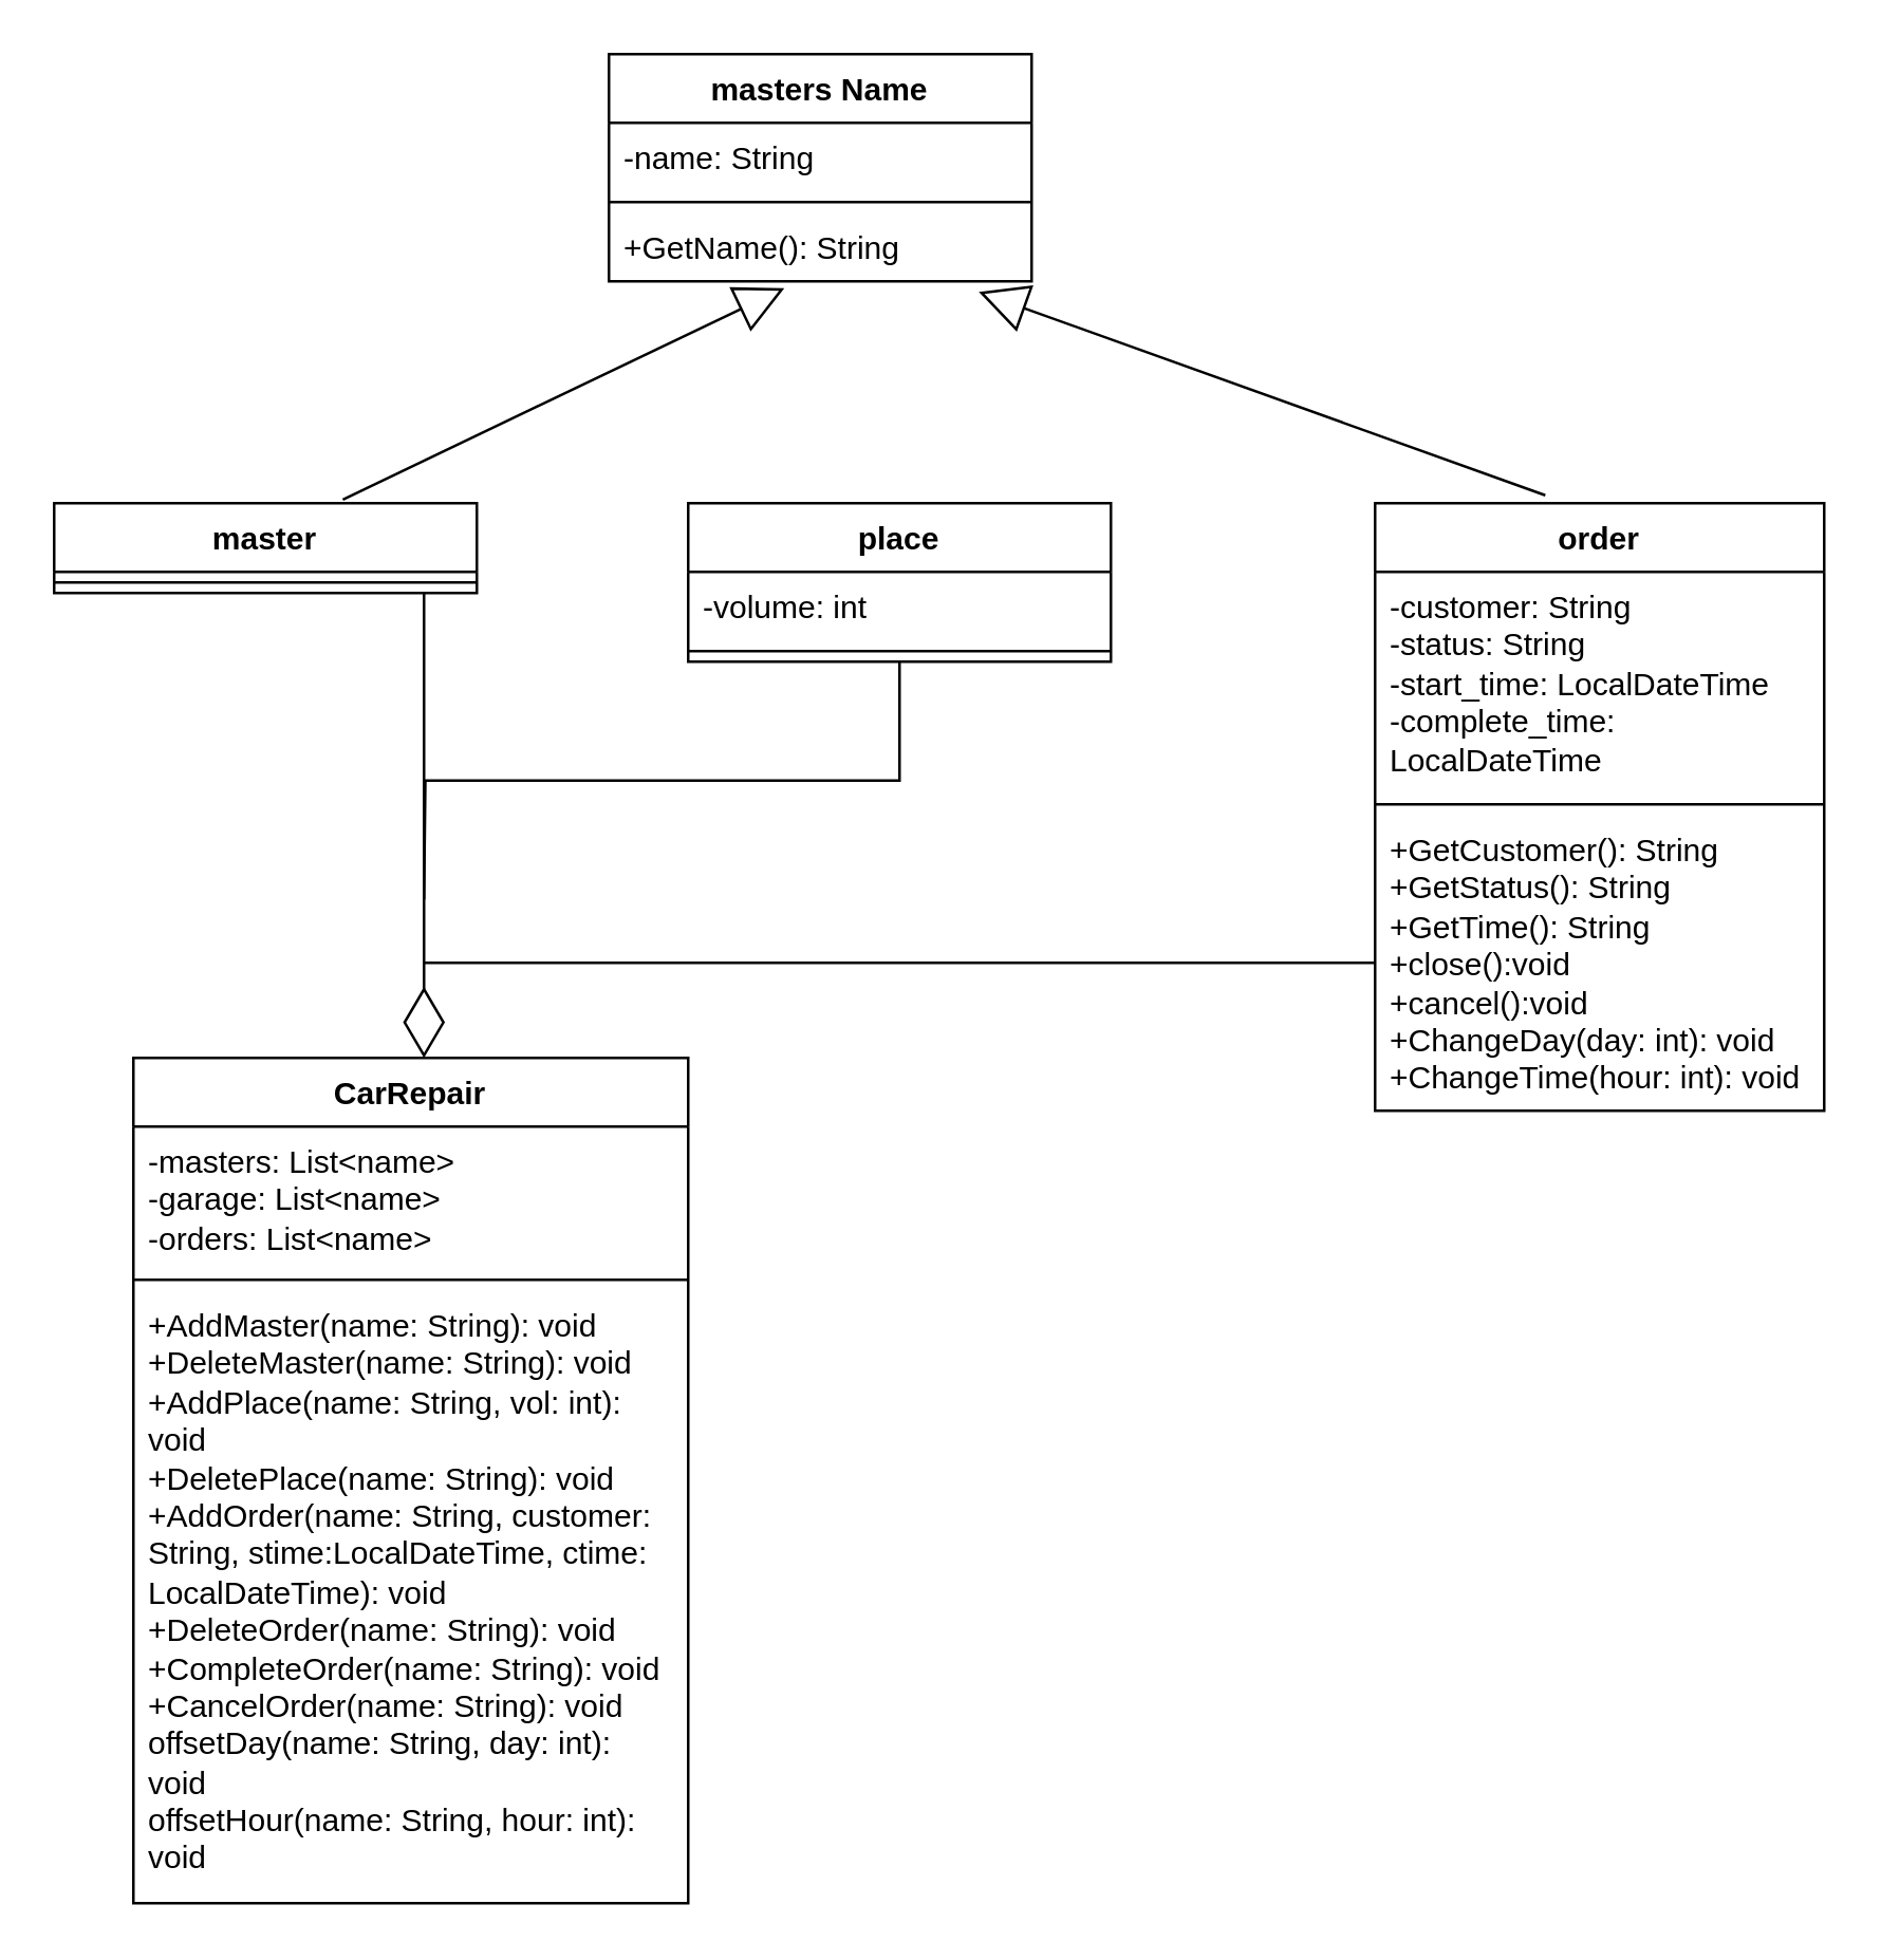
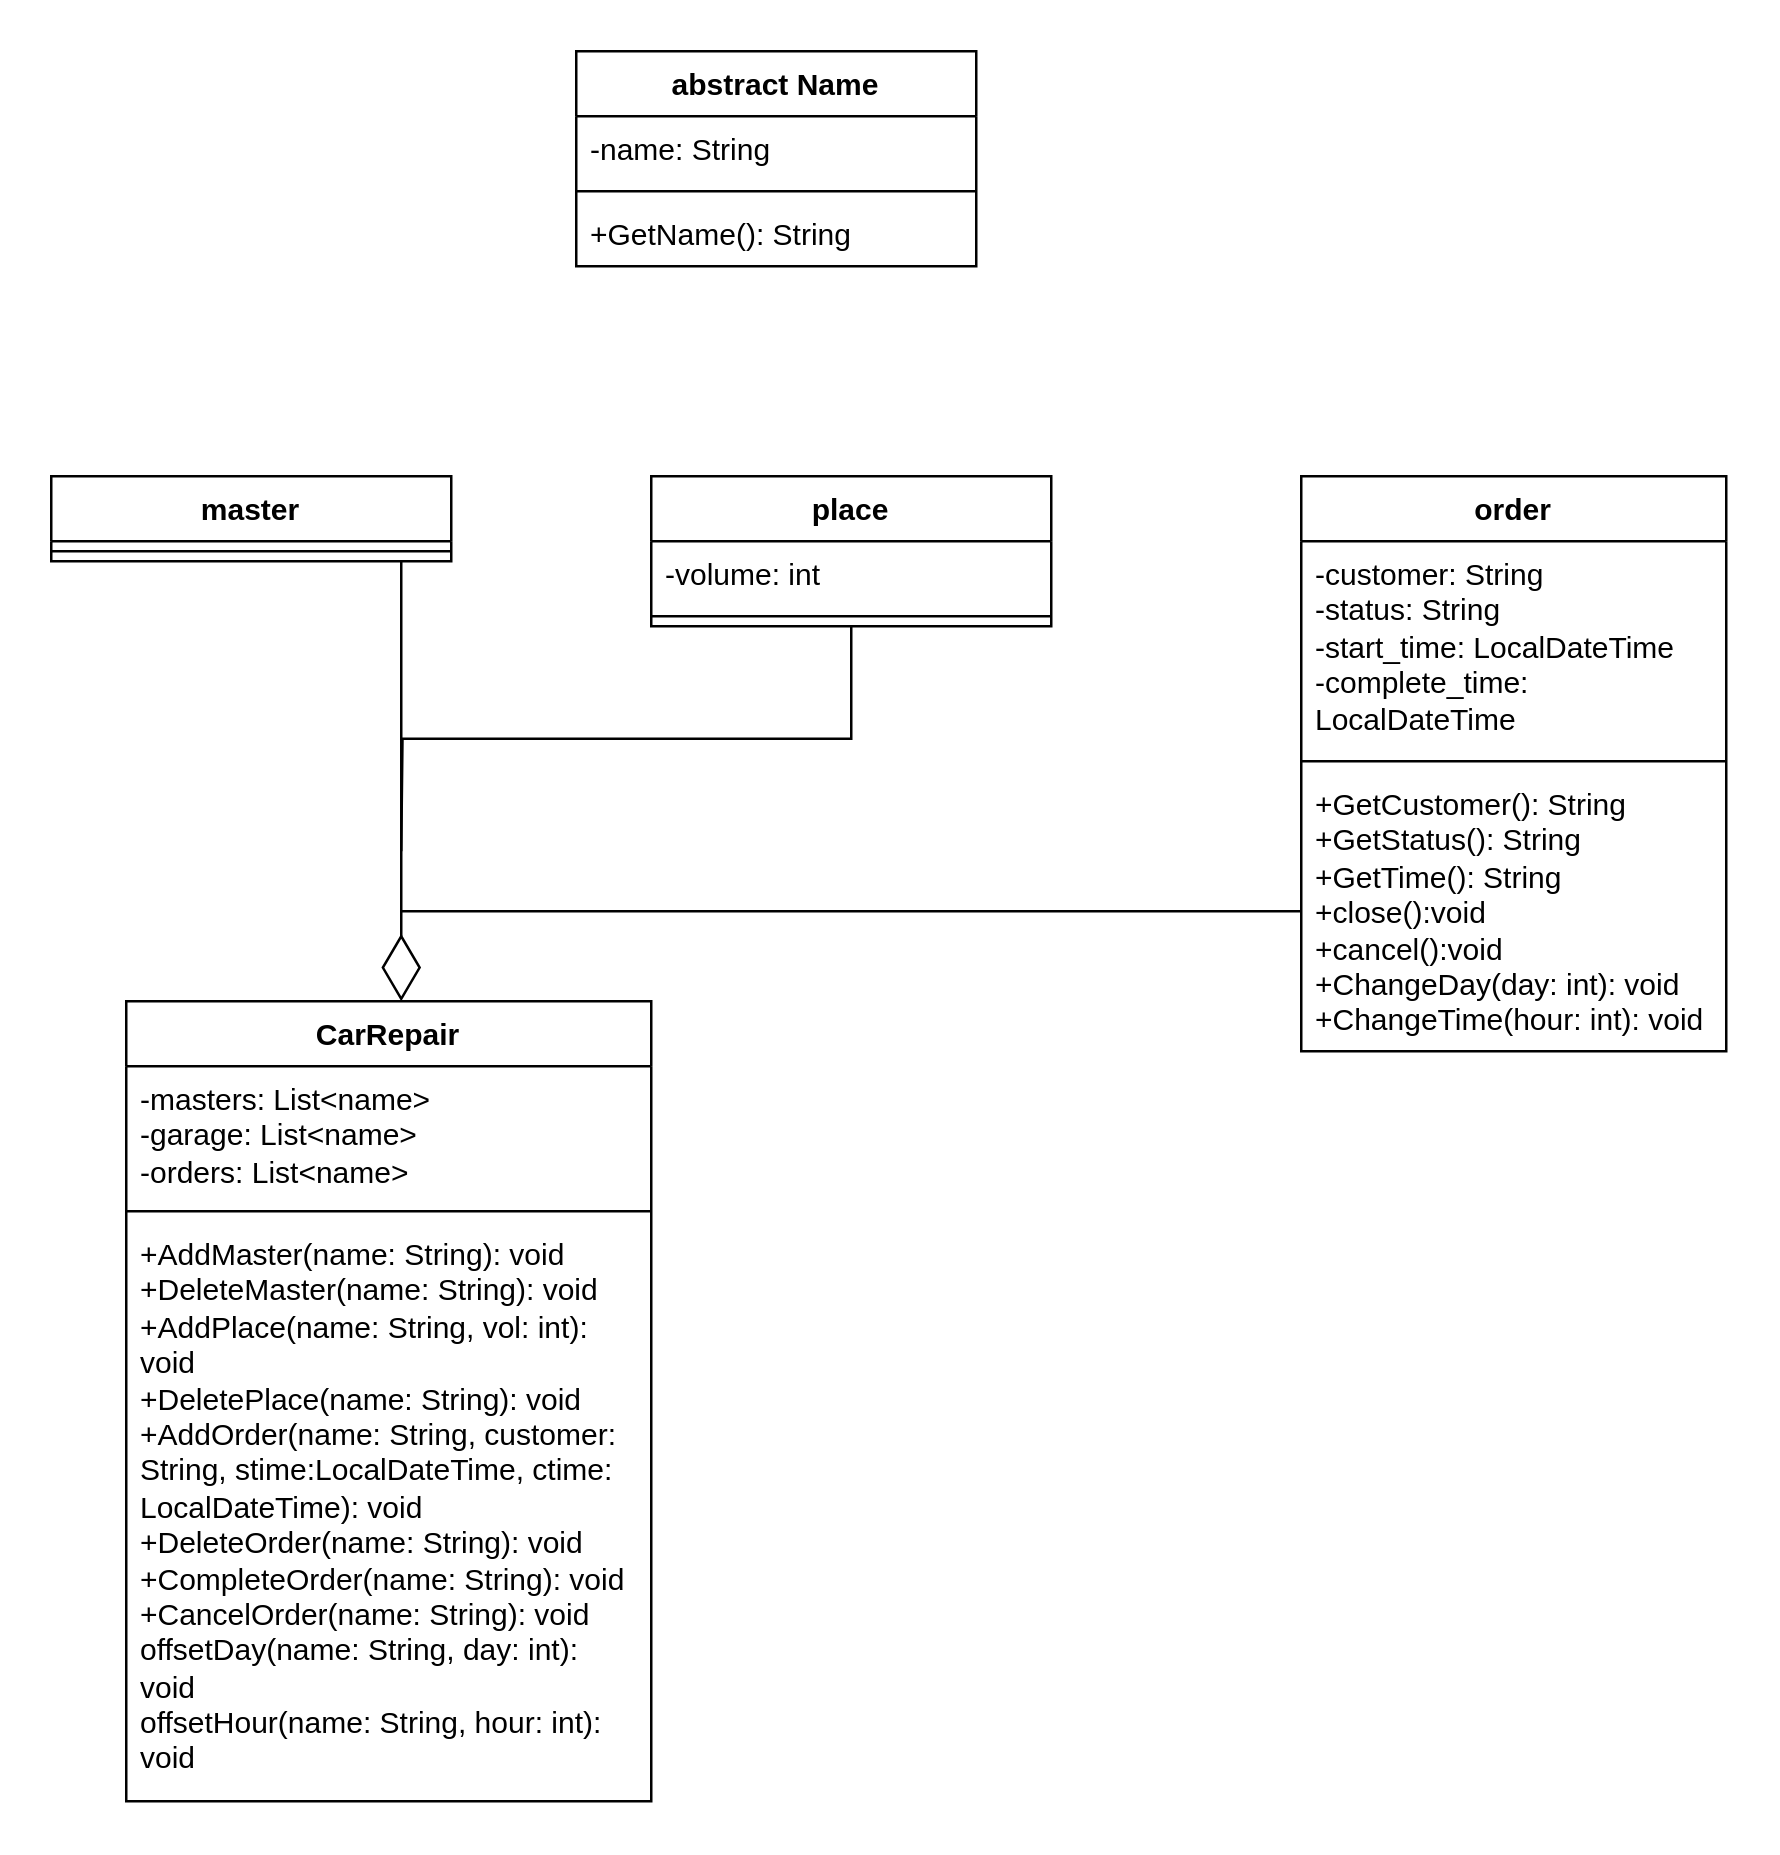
  <mxCell id="0" />
  <mxCell id="1" parent="0" />
- <mxCell id="2" value="masters Name" style="swimlane;fontStyle=1;align=center;verticalAlign=top;childLayout=stackLayout;horizontal=1;startSize=26;horizontalStack=0;resizeParent=1;resizeParentMax=0;resizeLast=0;collapsible=1;marginBottom=0;whiteSpace=wrap;html=1;" vertex="1" parent="1"><mxGeometry x="230" y="20" width="160" height="86" as="geometry" /></mxCell>
+ <mxCell id="2" value="abstract Name" style="swimlane;fontStyle=1;align=center;verticalAlign=top;childLayout=stackLayout;horizontal=1;startSize=26;horizontalStack=0;resizeParent=1;resizeParentMax=0;resizeLast=0;collapsible=1;marginBottom=0;whiteSpace=wrap;html=1;" vertex="1" parent="1"><mxGeometry x="230" y="20" width="160" height="86" as="geometry" /></mxCell>
  <mxCell id="3" value="-name: String" style="text;strokeColor=none;fillColor=none;align=left;verticalAlign=top;spacingLeft=4;spacingRight=4;overflow=hidden;rotatable=0;points=[[0,0.5],[1,0.5]];portConstraint=eastwest;whiteSpace=wrap;html=1;" vertex="1" parent="2"><mxGeometry y="26" width="160" height="26" as="geometry" /></mxCell>
  <mxCell id="4" value="" style="line;strokeWidth=1;fillColor=none;align=left;verticalAlign=middle;spacingTop=-1;spacingLeft=3;spacingRight=3;rotatable=0;labelPosition=right;points=[];portConstraint=eastwest;strokeColor=inherit;" vertex="1" parent="2"><mxGeometry y="52" width="160" height="8" as="geometry" /></mxCell>
  <mxCell id="5" value="+GetName(): String" style="text;strokeColor=none;fillColor=none;align=left;verticalAlign=top;spacingLeft=4;spacingRight=4;overflow=hidden;rotatable=0;points=[[0,0.5],[1,0.5]];portConstraint=eastwest;whiteSpace=wrap;html=1;" vertex="1" parent="2"><mxGeometry y="60" width="160" height="26" as="geometry" /></mxCell>
  <mxCell id="6" value="master" style="swimlane;fontStyle=1;align=center;verticalAlign=top;childLayout=stackLayout;horizontal=1;startSize=26;horizontalStack=0;resizeParent=1;resizeParentMax=0;resizeLast=0;collapsible=1;marginBottom=0;whiteSpace=wrap;html=1;" vertex="1" parent="1"><mxGeometry x="20" y="190" width="160" height="34" as="geometry" /></mxCell>
  <mxCell id="7" value="" style="line;strokeWidth=1;fillColor=none;align=left;verticalAlign=middle;spacingTop=-1;spacingLeft=3;spacingRight=3;rotatable=0;labelPosition=right;points=[];portConstraint=eastwest;strokeColor=inherit;" vertex="1" parent="6"><mxGeometry y="26" width="160" height="8" as="geometry" /></mxCell>
  <mxCell id="8" value="order" style="swimlane;fontStyle=1;align=center;verticalAlign=top;childLayout=stackLayout;horizontal=1;startSize=26;horizontalStack=0;resizeParent=1;resizeParentMax=0;resizeLast=0;collapsible=1;marginBottom=0;whiteSpace=wrap;html=1;" vertex="1" parent="1"><mxGeometry x="520" y="190" width="170" height="230" as="geometry" /></mxCell>
  <mxCell id="9" value="&lt;div&gt;-customer: String&lt;/div&gt;&lt;div&gt;-status: String&lt;/div&gt;&lt;div&gt;-start_time: LocalDateTime&lt;/div&gt;&lt;div&gt;-complete_time:&lt;br&gt;LocalDateTime&lt;/div&gt;" style="text;strokeColor=none;fillColor=none;align=left;verticalAlign=top;spacingLeft=4;spacingRight=4;overflow=hidden;rotatable=0;points=[[0,0.5],[1,0.5]];portConstraint=eastwest;whiteSpace=wrap;html=1;" vertex="1" parent="8"><mxGeometry y="26" width="170" height="84" as="geometry" /></mxCell>
  <mxCell id="10" value="" style="line;strokeWidth=1;fillColor=none;align=left;verticalAlign=middle;spacingTop=-1;spacingLeft=3;spacingRight=3;rotatable=0;labelPosition=right;points=[];portConstraint=eastwest;strokeColor=inherit;" vertex="1" parent="8"><mxGeometry y="110" width="170" height="8" as="geometry" /></mxCell>
  <mxCell id="11" style="edgeStyle=orthogonalEdgeStyle;rounded=0;orthogonalLoop=1;jettySize=auto;html=1;exitX=0;exitY=0.5;exitDx=0;exitDy=0;endArrow=none;endFill=0;" edge="1" parent="8" source="12"><mxGeometry relative="1" as="geometry"><mxPoint x="-360" y="174" as="targetPoint" /></mxGeometry></mxCell>
  <mxCell id="12" value="&lt;div&gt;+GetCustomer(): String&lt;/div&gt;&lt;div&gt;+GetStatus(): String&lt;/div&gt;&lt;div&gt;+GetTime(): String&lt;/div&gt;&lt;div&gt;+close():void&lt;/div&gt;&lt;div&gt;+cancel():void&lt;/div&gt;&lt;div&gt;+ChangeDay(day: int): void&lt;/div&gt;&lt;div&gt;+ChangeTime(hour: int): void&lt;/div&gt;&lt;div&gt;&amp;nbsp;&lt;/div&gt;" style="text;strokeColor=none;fillColor=none;align=left;verticalAlign=top;spacingLeft=4;spacingRight=4;overflow=hidden;rotatable=0;points=[[0,0.5],[1,0.5]];portConstraint=eastwest;whiteSpace=wrap;html=1;" vertex="1" parent="8"><mxGeometry y="118" width="170" height="112" as="geometry" /></mxCell>
  <mxCell id="13" style="edgeStyle=orthogonalEdgeStyle;rounded=0;orthogonalLoop=1;jettySize=auto;html=1;exitX=0.5;exitY=1;exitDx=0;exitDy=0;endArrow=none;endFill=0;" edge="1" parent="1" source="14"><mxGeometry relative="1" as="geometry"><mxPoint x="160" y="340" as="targetPoint" /></mxGeometry></mxCell>
  <mxCell id="14" value="place" style="swimlane;fontStyle=1;align=center;verticalAlign=top;childLayout=stackLayout;horizontal=1;startSize=26;horizontalStack=0;resizeParent=1;resizeParentMax=0;resizeLast=0;collapsible=1;marginBottom=0;whiteSpace=wrap;html=1;" vertex="1" parent="1"><mxGeometry x="260" y="190" width="160" height="60" as="geometry" /></mxCell>
  <mxCell id="15" value="-volume: int" style="text;strokeColor=none;fillColor=none;align=left;verticalAlign=top;spacingLeft=4;spacingRight=4;overflow=hidden;rotatable=0;points=[[0,0.5],[1,0.5]];portConstraint=eastwest;whiteSpace=wrap;html=1;" vertex="1" parent="14"><mxGeometry y="26" width="160" height="26" as="geometry" /></mxCell>
  <mxCell id="16" value="" style="line;strokeWidth=1;fillColor=none;align=left;verticalAlign=middle;spacingTop=-1;spacingLeft=3;spacingRight=3;rotatable=0;labelPosition=right;points=[];portConstraint=eastwest;strokeColor=inherit;" vertex="1" parent="14"><mxGeometry y="52" width="160" height="8" as="geometry" /></mxCell>
- <mxCell id="17" value="" style="endArrow=block;endSize=16;endFill=0;html=1;rounded=0;entryX=0.415;entryY=1.1;entryDx=0;entryDy=0;entryPerimeter=0;exitX=0.683;exitY=-0.041;exitDx=0;exitDy=0;exitPerimeter=0;" edge="1" parent="1" source="6" target="5"><mxGeometry width="160" relative="1" as="geometry"><mxPoint x="270" y="300" as="sourcePoint" /><mxPoint x="430" y="300" as="targetPoint" /></mxGeometry></mxCell>
- <mxCell id="18" value="" style="endArrow=block;endSize=16;endFill=0;html=1;rounded=0;entryX=0.875;entryY=1.154;entryDx=0;entryDy=0;entryPerimeter=0;exitX=0.379;exitY=-0.013;exitDx=0;exitDy=0;exitPerimeter=0;" edge="1" parent="1" source="8" target="5"><mxGeometry width="160" relative="1" as="geometry"><mxPoint x="270" y="300" as="sourcePoint" /><mxPoint x="430" y="300" as="targetPoint" /></mxGeometry></mxCell>
  <mxCell id="19" value="CarRepair" style="swimlane;fontStyle=1;align=center;verticalAlign=top;childLayout=stackLayout;horizontal=1;startSize=26;horizontalStack=0;resizeParent=1;resizeParentMax=0;resizeLast=0;collapsible=1;marginBottom=0;whiteSpace=wrap;html=1;" vertex="1" parent="1"><mxGeometry x="50" y="400" width="210" height="320" as="geometry" /></mxCell>
  <mxCell id="20" value="&lt;div&gt;-masters: List&amp;lt;name&amp;gt;&lt;/div&gt;&lt;div&gt;-garage: List&amp;lt;name&amp;gt;&lt;/div&gt;&lt;div&gt;-orders: List&amp;lt;name&amp;gt;&lt;/div&gt;" style="text;strokeColor=none;fillColor=none;align=left;verticalAlign=top;spacingLeft=4;spacingRight=4;overflow=hidden;rotatable=0;points=[[0,0.5],[1,0.5]];portConstraint=eastwest;whiteSpace=wrap;html=1;" vertex="1" parent="19"><mxGeometry y="26" width="210" height="54" as="geometry" /></mxCell>
  <mxCell id="21" value="" style="line;strokeWidth=1;fillColor=none;align=left;verticalAlign=middle;spacingTop=-1;spacingLeft=3;spacingRight=3;rotatable=0;labelPosition=right;points=[];portConstraint=eastwest;strokeColor=inherit;" vertex="1" parent="19"><mxGeometry y="80" width="210" height="8" as="geometry" /></mxCell>
  <mxCell id="22" value="&lt;div&gt;+AddMaster(name: String): void&lt;/div&gt;&lt;div&gt;+DeleteMaster(name: String): void&lt;/div&gt;&lt;div&gt;+AddPlace(name: String, vol: int): void&lt;/div&gt;&lt;div&gt;+DeletePlace(name: String): void&lt;/div&gt;&lt;div&gt;+AddOrder(name: String, customer: String, stime:LocalDateTime, ctime: LocalDateTime): void&lt;br&gt;+DeleteOrder(name: String): void&lt;/div&gt;&lt;div&gt;+CompleteOrder(name: String): void&lt;/div&gt;&lt;div&gt;+CancelOrder(name: String): void&lt;/div&gt;&lt;div&gt;offsetDay(name: String, day: int): void&lt;/div&gt;&lt;div&gt;offsetHour(name: String, hour: int): void&lt;/div&gt;" style="text;strokeColor=none;fillColor=none;align=left;verticalAlign=top;spacingLeft=4;spacingRight=4;overflow=hidden;rotatable=0;points=[[0,0.5],[1,0.5]];portConstraint=eastwest;whiteSpace=wrap;html=1;" vertex="1" parent="19"><mxGeometry y="88" width="210" height="232" as="geometry" /></mxCell>
  <mxCell id="23" value="" style="endArrow=diamondThin;endFill=0;endSize=24;html=1;rounded=0;exitX=0.75;exitY=1;exitDx=0;exitDy=0;" edge="1" parent="1"><mxGeometry width="160" relative="1" as="geometry"><mxPoint x="160" y="224" as="sourcePoint" /><mxPoint x="160" y="400" as="targetPoint" /></mxGeometry></mxCell>
